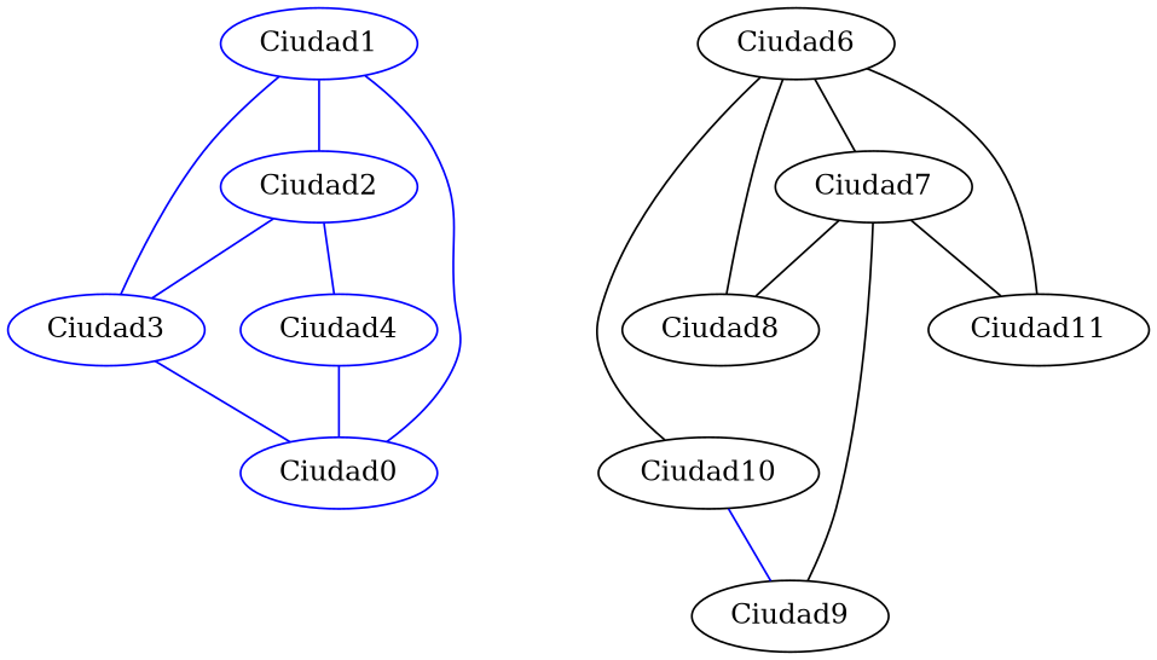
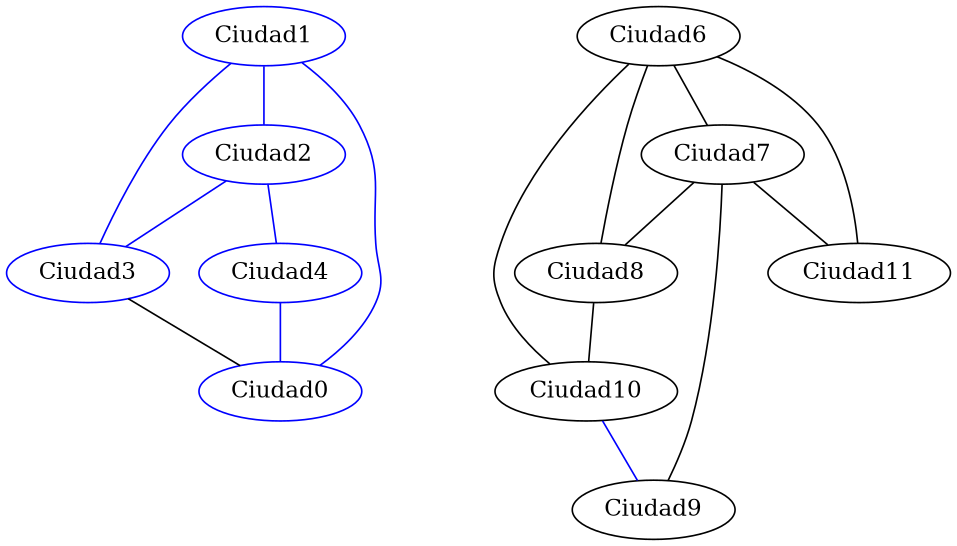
  strict graph {
    n1 [color=blue label=Ciudad1]
    n2 [color=blue label=Ciudad2]
    n3 [color=blue label=Ciudad3]
    n4 [color=blue label=Ciudad4]
    n5 [color=blue label=Ciudad0]
    n6 [label=Ciudad6]
    n7 [label=Ciudad7]
    n8 [label=Ciudad8]
    n9 [label=Ciudad10]
    n10 [label=Ciudad9]
    n11 [label=Ciudad11]
    n1 -- n2 [color=blue]
    n1 -- n3 [color=blue]
    n2 -- n3 [color=blue]
    n2 -- n4 [color=blue]
-   n3 -- n5 [color=blue]
+   n3 -- n5 [color=black]
    n4 -- n5 [color=blue]
    n5 -- n1 [color=blue]
    n6 -- n7
    n6 -- n8
    n6 -- n9
    n7 -- n8
    n7 -- n10
    n7 -- n11
+   n8 -- n9
    n9 -- n10 [color=blue]
    n11 -- n6
  }
